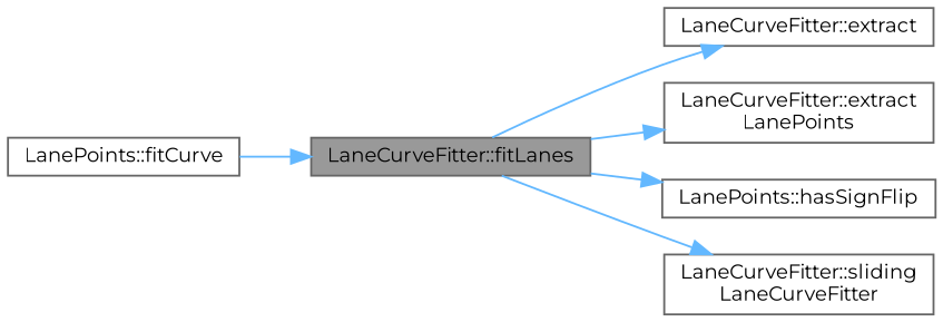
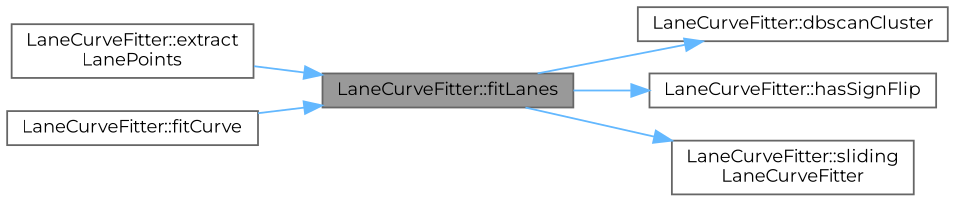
  digraph {
    fontname=Montserrat
    rankdir=LR
    node [color=grey40 fillcolor=white fontname=Montserrat fontsize=10 shape=box style=filled]
    edge [color=steelblue1 fontname=Montserrat fontsize=10 labelfontname=Helvetica labelfontsize=10 style=solid]
    n1 [color=gray40 fillcolor=grey60 fontcolor=black height=0.2 label="LaneCurveFitter::fitLanes" width=0.4]
-   n2 [height=0.2 label="LaneCurveFitter::extract" width=0.4]
+   n2 [height=0.2 label="LaneCurveFitter::dbscanCluster" width=0.4]
    n3 [height=0.2 label="LaneCurveFitter::extract\lLanePoints" width=0.4]
-   n4 [height=0.2 label="LanePoints::hasSignFlip" width=0.4]
+   n4 [height=0.2 label="LaneCurveFitter::hasSignFlip" width=0.4]
    n5 [height=0.2 label="LaneCurveFitter::sliding\lLaneCurveFitter" width=0.4]
-   n6 [height=0.2 label="LanePoints::fitCurve" width=0.4]
+   n6 [height=0.2 label="LaneCurveFitter::fitCurve" width=0.4]
    n1 -> n2
-   n1 -> n3
+   n3 -> n1
    n1 -> n4
    n1 -> n5
    n6 -> n1
  }
